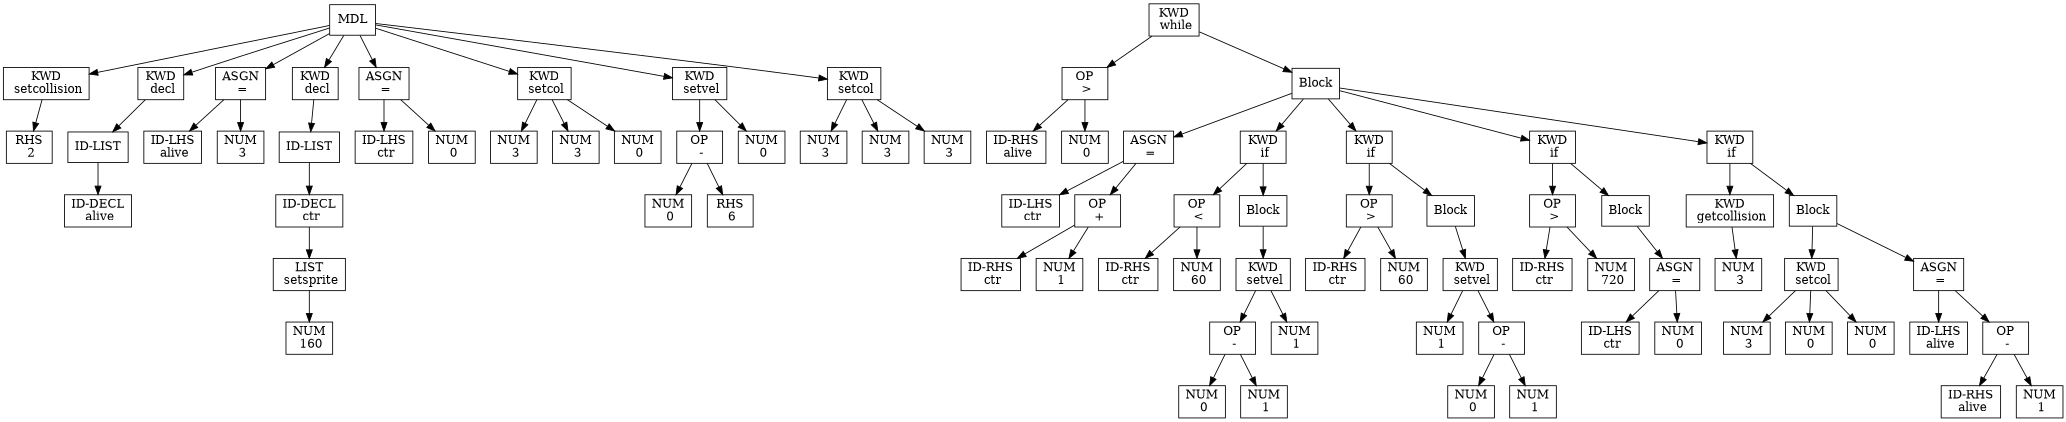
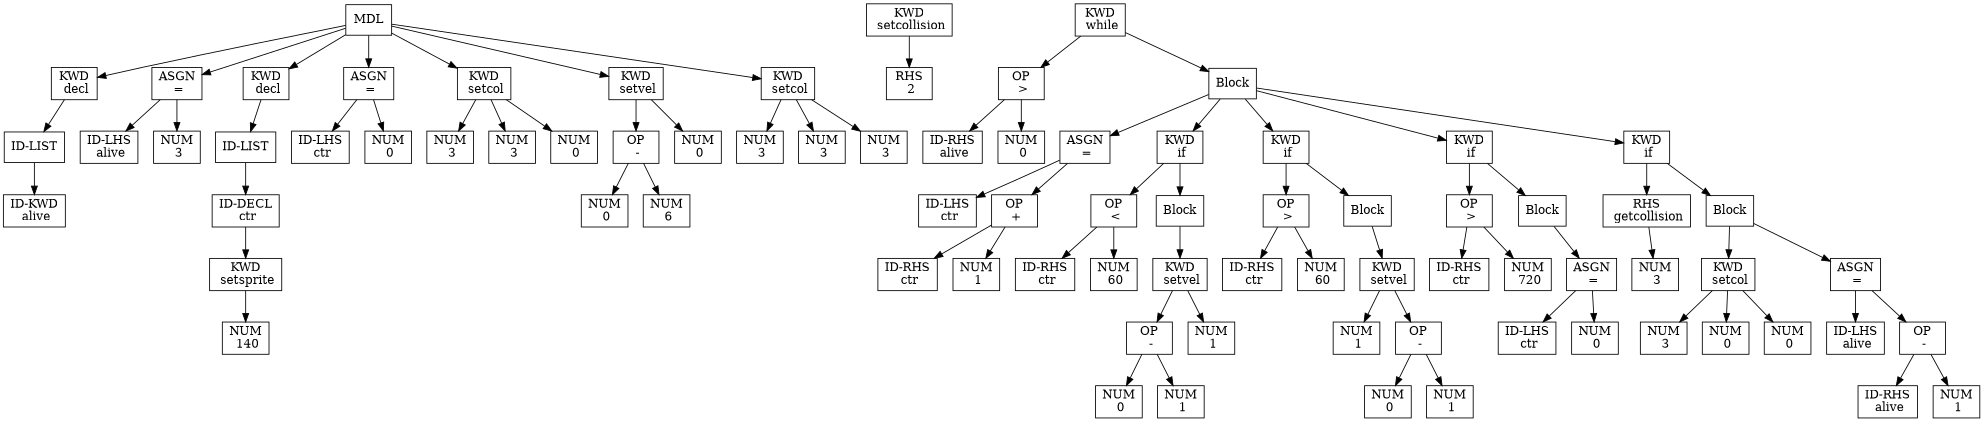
  digraph {
    node [shape=record]
    n1 [label="MDL\n " uuid="874b9789-40bf-4a6a-9a2c-fc363cdf11ea"]
    n2 [label="KWD\n setcollision" uuid="b1bbc0c0-2a20-43fd-99ff-f4f6aa27457c"]
    n3 [label="KWD\n decl" uuid="3d1037cf-1b7b-4f2d-bf09-878348f14b48"]
    n4 [label="ASGN\n =" uuid="93a28f5a-45ae-4df4-b578-82df39e0b866"]
    n5 [label="KWD\n decl" uuid="29b8d256-c4c7-44fe-9757-c3bd14b897d2"]
    n6 [label="ASGN\n =" uuid="dce1ed04-204d-4bad-810c-327fcc92eca2"]
    n7 [label="KWD\n setcol" uuid="b081e319-f0c6-40bc-8c7c-a962886fb138"]
    n8 [label="KWD\n setvel" uuid="b81b1657-6e09-4c13-80bd-e3e53b55a7f1"]
    n9 [label="KWD\n setcol" uuid="fd715603-bf32-4b72-a560-965ff6692763"]
    n10 [label="RHS\n 2" uuid="d78414a2-15ed-46de-bb20-7bdc631f6e9d"]
    n11 [label="ID-LIST\n " uuid="7d7041b3-74f1-4485-8bc4-3c464058a3b5"]
    n12 [label="ID-LHS\n alive" uuid="39b94c93-947d-4113-a767-f1c762f9e534"]
    n13 [label="NUM\n 3" uuid="b7bf16fc-9e7d-4bc8-9f66-35565ead938c"]
    n14 [label="ID-LIST\n " uuid="80908657-db1d-4cf2-9efb-9d72068fe0a2"]
    n15 [label="ID-LHS\n ctr" uuid="c781edd5-ae37-4589-a4b0-28bc095faa02"]
    n16 [label="NUM\n 0" uuid="38c79d41-315e-4fbc-8945-fd9775a3b1ec"]
-   n17 [label="LIST\n setsprite" uuid="980e2f30-32a6-41cd-bc09-b0a930aa53ab"]
-   n18 [label="NUM\n 160" uuid="16a61458-6b38-498f-90a3-61d70e6e7834"]
+   n17 [label="KWD\n setsprite" uuid="980e2f30-32a6-41cd-bc09-b0a930aa53ab"]
+   n18 [label="NUM\n 140" uuid="16a61458-6b38-498f-90a3-61d70e6e7834"]
    n19 [label="NUM\n 3" uuid="d08f547c-362e-48f7-9f89-05411b84dda6"]
    n20 [label="NUM\n 3" uuid="18c82576-9f63-405a-84f2-81b0995d6428"]
    n21 [label="NUM\n 0" uuid="6d718383-e2ad-48b6-87c2-b4775264f78c"]
    n22 [label="KWD\n while" uuid="11200056-f132-4426-9445-8d883adcfd92"]
    n23 [label="OP\n \>" uuid="abec06b3-9b0c-4b4d-812b-7215e1e631c5"]
    n24 [label="Block\n " uuid="8d7cdc6d-d949-4850-888e-90c4038c91cc"]
    n25 [label="OP\n -" uuid="e5c99c2a-2a42-4e37-9569-5f1eae778967"]
    n26 [label="NUM\n 0" uuid="8a3a8d1f-fbf2-41ec-a1af-53689380940a"]
    n27 [label="NUM\n 3" uuid="1d76df52-ade6-4f39-ba31-3e90f1b695d5"]
    n28 [label="NUM\n 3" uuid="39c793d7-5b62-416a-932a-d2216fea824e"]
    n29 [label="NUM\n 3" uuid="0130d0d5-2eb9-43b0-a29c-adc42cb1d7e9"]
-   n30 [label="ID-DECL\n alive" uuid="d60ca1b8-135c-4f3a-8bfb-c81f520de486"]
+   n30 [label="ID-KWD\n alive" uuid="d60ca1b8-135c-4f3a-8bfb-c81f520de486"]
    n31 [label="ID-DECL\n ctr" uuid="a30e1ae1-6564-4555-8b27-75a67a4ff8fe"]
    n32 [label="ID-RHS\n alive" uuid="494432bb-81f5-4d82-a48c-905e867a690a"]
    n33 [label="NUM\n 0" uuid="b99c09c9-6d5e-4ba6-bbc6-b3aa2cc862a0"]
    n34 [label="ASGN\n =" uuid="e6e8accd-5937-45f5-8751-9906d34ad701"]
    n35 [label="KWD\n if" uuid="c84a72b2-4e9d-439b-bc8f-12515409ff77"]
    n36 [label="KWD\n if" uuid="b607d122-0389-457a-8f7d-845ce0962211"]
    n37 [label="KWD\n if" uuid="9e6fe624-0348-4db4-9552-c1f8d0931eeb"]
    n38 [label="KWD\n if" uuid="e04a9176-e5ff-4aff-8cd4-f31ed0d36344"]
    n39 [label="ID-LHS\n ctr" uuid="099c12cf-5a03-4727-bf41-1b0306c9f825"]
    n40 [label="OP\n +" uuid="6eed7744-aea3-4c14-bb98-0aab52c1f5f0"]
    n41 [label="OP\n \<" uuid="c3c2ec41-0e89-4198-a2dc-4f853d7493b2"]
    n42 [label="Block\n " uuid="e2bb481f-0eb5-486c-86f9-196c3395de3c"]
    n43 [label="OP\n \>" uuid="d0c00e8c-15b1-4dba-a8e2-7c69c2d0148a"]
    n44 [label="Block\n " uuid="76044d61-68f6-4b05-9459-2767c8450d51"]
    n45 [label="OP\n \>" uuid="e5729eef-4b3d-4d89-9fdd-734f71d9e5f7"]
    n46 [label="Block\n " uuid="113837c6-7851-4fee-8834-f6e63b4fb458"]
-   n47 [label="KWD\n getcollision" uuid="4edeff52-9c40-4345-81ff-1d7e70f09f51"]
+   n47 [label="RHS\n getcollision" uuid="4edeff52-9c40-4345-81ff-1d7e70f09f51"]
    n48 [label="Block\n " uuid="6ffe575d-4c85-46ed-b166-298411331d7d"]
    n49 [label="ID-RHS\n ctr" uuid="da475b59-cc32-4512-94dd-a44dd6295f3a"]
    n50 [label="NUM\n 1" uuid="36c0900f-a637-4a7f-bfa4-3ab34ce983a7"]
    n51 [label="ID-RHS\n ctr" uuid="03422941-a793-457b-b34d-f97304e1dac7"]
    n52 [label="NUM\n 60" uuid="669e09ac-526b-4bc8-87d5-4b3620bdf07c"]
    n53 [label="KWD\n setvel" uuid="d6a42b3a-5cac-475d-93ce-3d5ca4d13685"]
    n54 [label="OP\n -" uuid="12c95a69-c6df-4542-8862-1378b7511934"]
    n55 [label="NUM\n 1" uuid="228b54d9-ee00-4e12-9827-c500a272eaed"]
    n56 [label="NUM\n 0" uuid="b16d4b62-07ab-4a93-b471-712e09000241"]
    n57 [label="NUM\n 1" uuid="719e1468-2134-4ee9-933b-929966b5d8ce"]
    n58 [label="ID-RHS\n ctr" uuid="4a5a8dcf-16b8-42ca-b2a5-34c987ebd4b3"]
    n59 [label="NUM\n 60" uuid="6c6d5492-3e7b-45cb-bde9-76a05436b640"]
    n60 [label="KWD\n setvel" uuid="3e40cc39-f5ba-48c0-8e6c-0cdf03e37aff"]
    n61 [label="NUM\n 1" uuid="502bce0d-fe62-497c-b79e-9b857c011052"]
    n62 [label="OP\n -" uuid="f21ff16f-579d-45c9-832a-466597e6fb6b"]
    n63 [label="NUM\n 0" uuid="ab9f18fa-4142-4e79-a139-b69bbe1afd07"]
    n64 [label="NUM\n 1" uuid="a8aeea48-cdfb-4cc7-ad93-161096000580"]
    n65 [label="ID-RHS\n ctr" uuid="7053b4de-de1b-42ca-9e3c-36ebbc8311c2"]
    n66 [label="NUM\n 720" uuid="acbce29d-8e01-452f-bd60-17039f376943"]
    n67 [label="ASGN\n =" uuid="b3b57579-97a4-40d2-b68c-d60b49cfa5da"]
    n68 [label="ID-LHS\n ctr" uuid="473ace36-a191-4499-816f-82bcc108ee14"]
    n69 [label="NUM\n 0" uuid="4a00d315-c4c2-4119-960b-7d33f6d2a1a7"]
    n70 [label="NUM\n 3" uuid="45aed9ec-447d-4ef2-83d8-969cee8406b5"]
    n71 [label="KWD\n setcol" uuid="ba8f4a5c-e611-4857-8846-3ff47f46dc1f"]
    n72 [label="ASGN\n =" uuid="ee6eb76b-02eb-4165-9186-f9e9a98bdb17"]
    n73 [label="NUM\n 3" uuid="d5728828-73d0-4c97-87b1-006a3eb1424e"]
    n74 [label="NUM\n 0" uuid="abd36101-79fe-447b-a304-d92ad873a09f"]
    n75 [label="NUM\n 0" uuid="5ed55098-05be-492d-9070-255f0df87ebe"]
    n76 [label="ID-LHS\n alive" uuid="b9ece28b-cf69-48eb-968b-6f82eb6a32b3"]
    n77 [label="OP\n -" uuid="6448c988-e3b7-4a51-9cc8-a3c75111abf2"]
    n78 [label="ID-RHS\n alive" uuid="d4daa920-03a0-4f9d-828c-d7d826d6de53"]
    n79 [label="NUM\n 1" uuid="3ba1efea-8113-4f6d-9e5d-1943ae9111a7"]
    n80 [label="NUM\n 0" uuid="8e548637-9804-4078-b44a-0e018a56d7ee"]
-   n81 [label="RHS\n 6" uuid="b76ca4b7-d38a-4f77-8785-cf14b9145d85"]
-   n1 -> n2
+   n81 [label="NUM\n 6" uuid="b76ca4b7-d38a-4f77-8785-cf14b9145d85"]
    n1 -> n3
    n1 -> n4
    n1 -> n5
    n1 -> n6
    n1 -> n7
    n1 -> n8
    n1 -> n9
    n2 -> n10
    n3 -> n11
    n4 -> n12
    n4 -> n13
    n5 -> n14
    n6 -> n15
    n6 -> n16
    n7 -> n19
    n7 -> n20
    n7 -> n21
    n8 -> n25
    n8 -> n26
    n9 -> n27
    n9 -> n28
    n9 -> n29
    n11 -> n30
    n14 -> n31
    n17 -> n18
    n22 -> n23
    n22 -> n24
    n23 -> n32
    n23 -> n33
    n24 -> n34
    n24 -> n35
    n24 -> n36
    n24 -> n37
    n24 -> n38
    n25 -> n80
    n25 -> n81
    n31 -> n17
    n34 -> n39
    n34 -> n40
    n35 -> n41
    n35 -> n42
    n36 -> n43
    n36 -> n44
    n37 -> n45
    n37 -> n46
    n38 -> n47
    n38 -> n48
    n40 -> n49
    n40 -> n50
    n41 -> n51
    n41 -> n52
    n42 -> n53
    n43 -> n58
    n43 -> n59
    n44 -> n60
    n45 -> n65
    n45 -> n66
    n46 -> n67
    n47 -> n70
    n48 -> n71
    n48 -> n72
    n53 -> n54
    n53 -> n55
    n54 -> n56
    n54 -> n57
    n60 -> n61
    n60 -> n62
    n62 -> n63
    n62 -> n64
    n67 -> n68
    n67 -> n69
    n71 -> n73
    n71 -> n74
    n71 -> n75
    n72 -> n76
    n72 -> n77
    n77 -> n78
    n77 -> n79
  }
